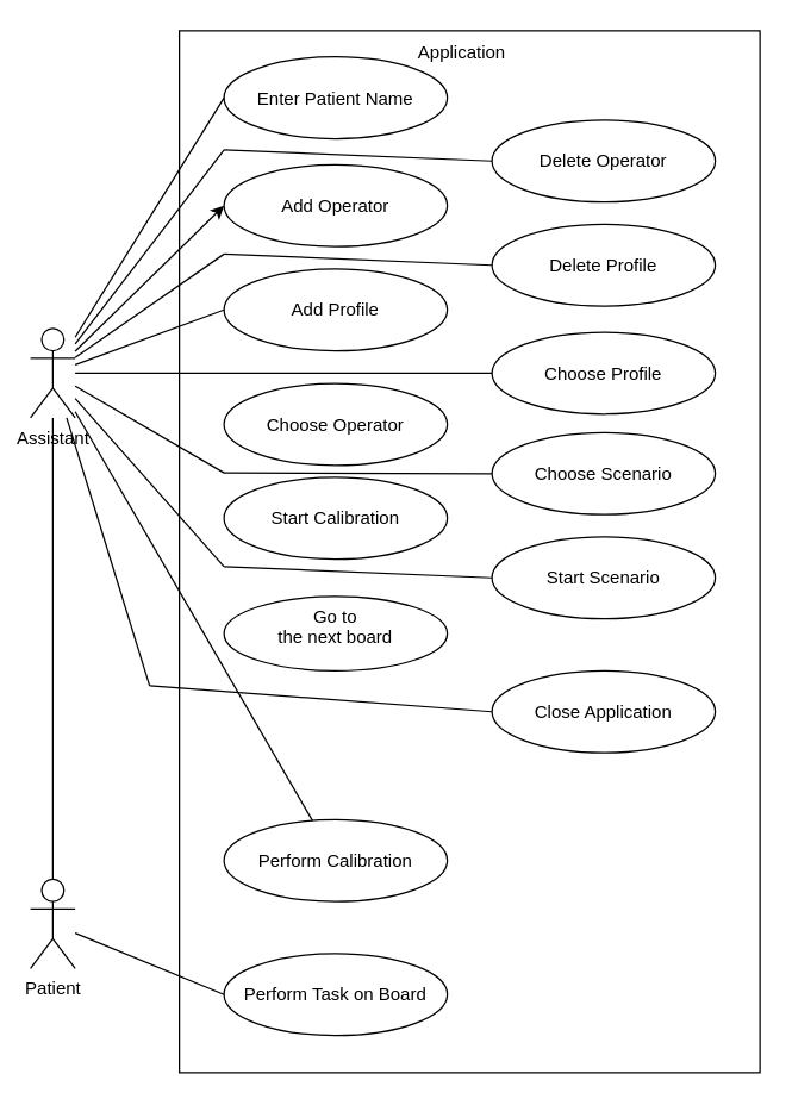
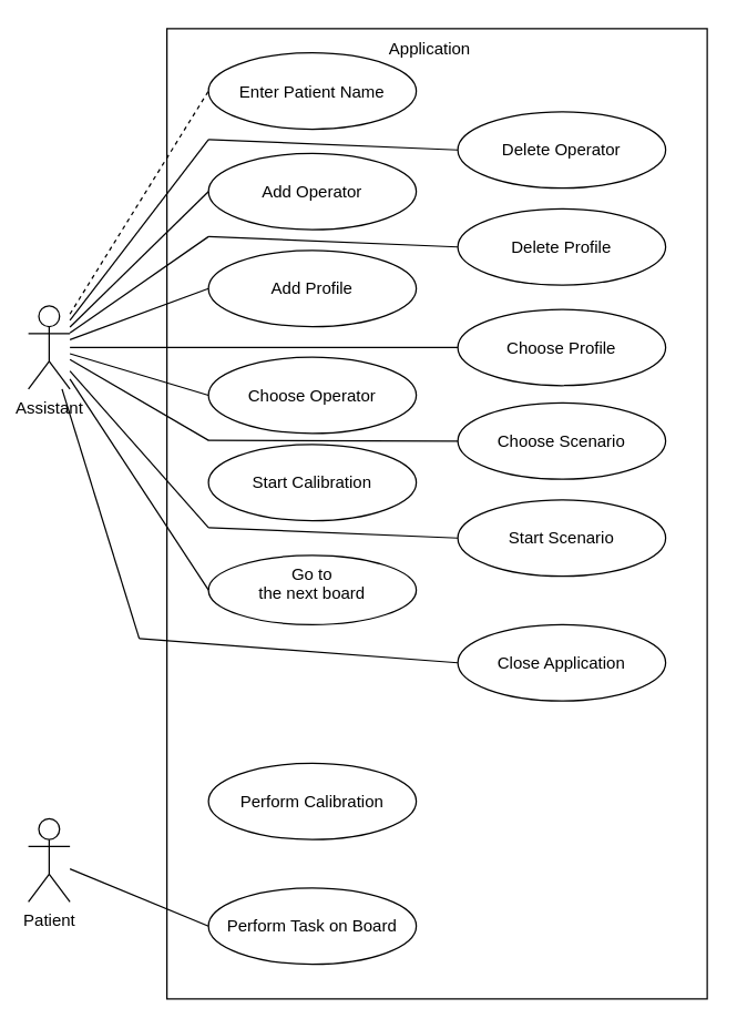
  <mxCell id="0" />
  <mxCell id="1" parent="0" />
  <mxCell id="2" value="" style="rounded=0;whiteSpace=wrap;html=1;" vertex="1" parent="1"><mxGeometry x="120" y="20" width="390" height="700" as="geometry" /></mxCell>
  <mxCell id="3" value="" style="endArrow=none;html=1;rounded=0;" edge="1" parent="1" source="4"><mxGeometry width="50" height="50" relative="1" as="geometry"><mxPoint x="50" y="510" as="sourcePoint" /><mxPoint x="100" y="460" as="targetPoint" /></mxGeometry></mxCell>
  <mxCell id="4" value="Assistant" style="shape=umlActor;verticalLabelPosition=bottom;verticalAlign=top;html=1;outlineConnect=0;" vertex="1" parent="1"><mxGeometry x="20" y="220" width="30" height="60" as="geometry" /></mxCell>
  <mxCell id="5" value="Patient" style="shape=umlActor;verticalLabelPosition=bottom;verticalAlign=top;html=1;outlineConnect=0;" vertex="1" parent="1"><mxGeometry x="20" y="590" width="30" height="60" as="geometry" /></mxCell>
  <mxCell id="6" value="&lt;br&gt;Enter Patient Name" style="ellipse;whiteSpace=wrap;html=1;verticalAlign=top;" vertex="1" parent="1"><mxGeometry x="150" y="37.5" width="150" height="55" as="geometry" /></mxCell>
  <mxCell id="7" value="&lt;br&gt;Choose Scenario&lt;br&gt;" style="ellipse;whiteSpace=wrap;html=1;verticalAlign=top;" vertex="1" parent="1"><mxGeometry x="330" y="290" width="150" height="55" as="geometry" /></mxCell>
  <mxCell id="8" value="&lt;br&gt;Choose Profile" style="ellipse;whiteSpace=wrap;html=1;verticalAlign=top;" vertex="1" parent="1"><mxGeometry x="330" y="222.5" width="150" height="55" as="geometry" /></mxCell>
  <mxCell id="9" value="&lt;br&gt;Add&amp;nbsp;Profile" style="ellipse;whiteSpace=wrap;html=1;verticalAlign=top;" vertex="1" parent="1"><mxGeometry x="150" y="180" width="150" height="55" as="geometry" /></mxCell>
  <mxCell id="10" value="&lt;br&gt;Add Operator" style="ellipse;whiteSpace=wrap;html=1;verticalAlign=top;" vertex="1" parent="1"><mxGeometry x="150" y="110" width="150" height="55" as="geometry" /></mxCell>
  <mxCell id="11" value="&lt;br&gt;Delete Operator" style="ellipse;whiteSpace=wrap;html=1;verticalAlign=top;" vertex="1" parent="1"><mxGeometry x="330" y="80" width="150" height="55" as="geometry" /></mxCell>
  <mxCell id="12" value="&lt;br&gt;Delete Profile" style="ellipse;whiteSpace=wrap;html=1;verticalAlign=top;" vertex="1" parent="1"><mxGeometry x="330" y="150" width="150" height="55" as="geometry" /></mxCell>
  <mxCell id="13" value="&lt;br&gt;Choose Operator" style="ellipse;whiteSpace=wrap;html=1;verticalAlign=top;" vertex="1" parent="1"><mxGeometry x="150" y="257" width="150" height="55" as="geometry" /></mxCell>
  <mxCell id="14" value="&lt;br&gt;Start Scenario" style="ellipse;whiteSpace=wrap;html=1;verticalAlign=top;" vertex="1" parent="1"><mxGeometry x="330" y="360" width="150" height="55" as="geometry" /></mxCell>
  <mxCell id="15" value="Go to &lt;br&gt;the next board" style="ellipse;whiteSpace=wrap;html=1;verticalAlign=top;" vertex="1" parent="1"><mxGeometry x="150" y="400" width="150" height="50" as="geometry" /></mxCell>
  <mxCell id="16" value="&lt;br&gt;Start Calibration" style="ellipse;whiteSpace=wrap;html=1;verticalAlign=top;" vertex="1" parent="1"><mxGeometry x="150" y="320" width="150" height="55" as="geometry" /></mxCell>
  <mxCell id="17" value="&lt;br&gt;Close Application" style="ellipse;whiteSpace=wrap;html=1;verticalAlign=top;" vertex="1" parent="1"><mxGeometry x="330" y="450" width="150" height="55" as="geometry" /></mxCell>
  <mxCell id="18" value="&lt;br&gt;Perform Calibration" style="ellipse;whiteSpace=wrap;html=1;verticalAlign=top;" vertex="1" parent="1"><mxGeometry x="150" y="550" width="150" height="55" as="geometry" /></mxCell>
  <mxCell id="19" value="&lt;br&gt;Perform Task on Board" style="ellipse;whiteSpace=wrap;html=1;verticalAlign=top;" vertex="1" parent="1"><mxGeometry x="150" y="640" width="150" height="55" as="geometry" /></mxCell>
  <mxCell id="20" value="" style="endArrow=none;html=1;rounded=0;entryX=0;entryY=0.5;entryDx=0;entryDy=0;" edge="1" parent="1" source="5" target="19"><mxGeometry width="50" height="50" relative="1" as="geometry"><mxPoint x="80" y="670" as="sourcePoint" /><mxPoint x="130" y="620" as="targetPoint" /></mxGeometry></mxCell>
- <mxCell id="21" value="" style="endArrow=none;html=1;rounded=0;entryX=0;entryY=0.5;entryDx=0;entryDy=0;" edge="1" parent="1" source="4" target="6"><mxGeometry width="50" height="50" relative="1" as="geometry"><mxPoint x="80" y="110" as="sourcePoint" /><mxPoint x="130" y="60" as="targetPoint" /></mxGeometry></mxCell>
- <mxCell id="22" value="" style="endArrow=classic;html=1;rounded=0;entryX=0;entryY=0.5;entryDx=0;entryDy=0;" edge="1" parent="1" source="4" target="10"><mxGeometry width="50" height="50" relative="1" as="geometry"><mxPoint x="90" y="180" as="sourcePoint" /><mxPoint x="140" y="130" as="targetPoint" /></mxGeometry></mxCell>
+ <mxCell id="21" value="" style="endArrow=none;html=1;rounded=0;entryX=0;entryY=0.5;entryDx=0;entryDy=0;dashed=1;" edge="1" parent="1" source="4" target="6"><mxGeometry width="50" height="50" relative="1" as="geometry"><mxPoint x="80" y="110" as="sourcePoint" /><mxPoint x="130" y="60" as="targetPoint" /></mxGeometry></mxCell>
+ <mxCell id="22" value="" style="endArrow=none;html=1;rounded=0;entryX=0;entryY=0.5;entryDx=0;entryDy=0;" edge="1" parent="1" source="4" target="10"><mxGeometry width="50" height="50" relative="1" as="geometry"><mxPoint x="90" y="180" as="sourcePoint" /><mxPoint x="140" y="130" as="targetPoint" /></mxGeometry></mxCell>
  <mxCell id="23" value="" style="endArrow=none;html=1;rounded=0;entryX=0;entryY=0.5;entryDx=0;entryDy=0;" edge="1" parent="1" source="4" target="9"><mxGeometry width="50" height="50" relative="1" as="geometry"><mxPoint x="80" y="260" as="sourcePoint" /><mxPoint x="130" y="210" as="targetPoint" /></mxGeometry></mxCell>
- <mxCell id="24" value="" style="endArrow=none;html=1;rounded=0;" edge="1" parent="1" source="4" target="18"><mxGeometry width="50" height="50" relative="1" as="geometry"><mxPoint x="80" y="330" as="sourcePoint" /><mxPoint x="130" y="280" as="targetPoint" /></mxGeometry></mxCell>
- <mxCell id="25" value="" style="endArrow=none;html=1;rounded=0;" edge="1" parent="1" source="4" target="5"><mxGeometry width="50" height="50" relative="1" as="geometry"><mxPoint x="80" y="470" as="sourcePoint" /><mxPoint x="130" y="420" as="targetPoint" /></mxGeometry></mxCell>
+ <mxCell id="24" value="" style="endArrow=none;html=1;rounded=0;entryX=0;entryY=0.5;entryDx=0;entryDy=0;" edge="1" parent="1" source="4" target="13"><mxGeometry width="50" height="50" relative="1" as="geometry"><mxPoint x="80" y="330" as="sourcePoint" /><mxPoint x="130" y="280" as="targetPoint" /></mxGeometry></mxCell>
+ <mxCell id="25" value="" style="endArrow=none;html=1;rounded=0;entryX=0;entryY=0.5;entryDx=0;entryDy=0;" edge="1" parent="1" source="4" target="15"><mxGeometry width="50" height="50" relative="1" as="geometry"><mxPoint x="80" y="470" as="sourcePoint" /><mxPoint x="130" y="420" as="targetPoint" /></mxGeometry></mxCell>
  <mxCell id="26" value="" style="endArrow=none;html=1;rounded=0;entryX=0;entryY=0.5;entryDx=0;entryDy=0;" edge="1" parent="1" target="11"><mxGeometry width="50" height="50" relative="1" as="geometry"><mxPoint x="150" y="100" as="sourcePoint" /><mxPoint x="330" y="90" as="targetPoint" /></mxGeometry></mxCell>
  <mxCell id="27" value="" style="endArrow=none;html=1;rounded=0;entryX=0;entryY=0.5;entryDx=0;entryDy=0;" edge="1" parent="1" target="12"><mxGeometry width="50" height="50" relative="1" as="geometry"><mxPoint x="150" y="170" as="sourcePoint" /><mxPoint x="310" y="180" as="targetPoint" /></mxGeometry></mxCell>
  <mxCell id="28" value="" style="endArrow=none;html=1;rounded=0;" edge="1" parent="1" source="4"><mxGeometry width="50" height="50" relative="1" as="geometry"><mxPoint x="80" y="220" as="sourcePoint" /><mxPoint x="150" y="170" as="targetPoint" /></mxGeometry></mxCell>
  <mxCell id="29" value="" style="endArrow=none;html=1;rounded=0;entryX=0;entryY=0.5;entryDx=0;entryDy=0;" edge="1" parent="1" source="4" target="8"><mxGeometry width="50" height="50" relative="1" as="geometry"><mxPoint x="260" y="300" as="sourcePoint" /><mxPoint x="310" y="250" as="targetPoint" /></mxGeometry></mxCell>
  <mxCell id="30" value="" style="endArrow=none;html=1;rounded=0;entryX=0;entryY=0.5;entryDx=0;entryDy=0;" edge="1" parent="1" target="14"><mxGeometry width="50" height="50" relative="1" as="geometry"><mxPoint x="150" y="380" as="sourcePoint" /><mxPoint x="310" y="400" as="targetPoint" /></mxGeometry></mxCell>
  <mxCell id="31" value="" style="endArrow=none;html=1;rounded=0;entryX=0;entryY=0.5;entryDx=0;entryDy=0;" edge="1" parent="1" target="17"><mxGeometry width="50" height="50" relative="1" as="geometry"><mxPoint x="100" y="460" as="sourcePoint" /><mxPoint x="310" y="460" as="targetPoint" /></mxGeometry></mxCell>
  <mxCell id="32" value="" style="endArrow=none;html=1;rounded=0;entryX=0;entryY=0.5;entryDx=0;entryDy=0;exitX=0.027;exitY=0.387;exitDx=0;exitDy=0;exitPerimeter=0;" edge="1" parent="1" target="7"><mxGeometry width="50" height="50" relative="1" as="geometry"><mxPoint x="149.71" y="317.01" as="sourcePoint" /><mxPoint x="330" y="314.5" as="targetPoint" /></mxGeometry></mxCell>
  <mxCell id="33" value="" style="endArrow=none;html=1;rounded=0;" edge="1" parent="1" source="4"><mxGeometry width="50" height="50" relative="1" as="geometry"><mxPoint x="50" y="256.13" as="sourcePoint" /><mxPoint x="150" y="317" as="targetPoint" /></mxGeometry></mxCell>
  <mxCell id="34" value="" style="endArrow=none;html=1;rounded=0;" edge="1" parent="1" source="4"><mxGeometry width="50" height="50" relative="1" as="geometry"><mxPoint x="240" y="420" as="sourcePoint" /><mxPoint x="150" y="380" as="targetPoint" /></mxGeometry></mxCell>
  <mxCell id="35" value="" style="endArrow=none;html=1;rounded=0;" edge="1" parent="1" source="4"><mxGeometry width="50" height="50" relative="1" as="geometry"><mxPoint x="100" y="150" as="sourcePoint" /><mxPoint x="150" y="100" as="targetPoint" /></mxGeometry></mxCell>
  <mxCell id="36" value="Application" style="text;html=1;strokeColor=none;fillColor=none;align=center;verticalAlign=middle;whiteSpace=wrap;rounded=0;" vertex="1" parent="1"><mxGeometry x="280" y="20" width="60" height="30" as="geometry" /></mxCell>
